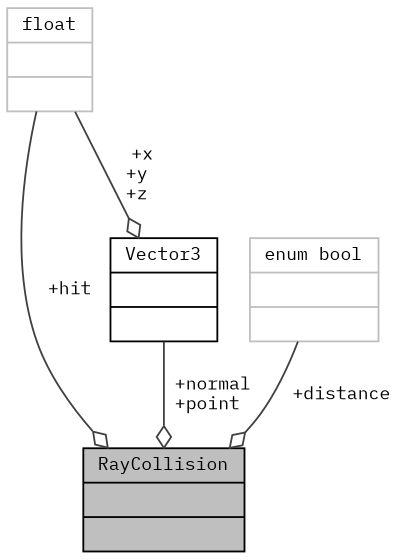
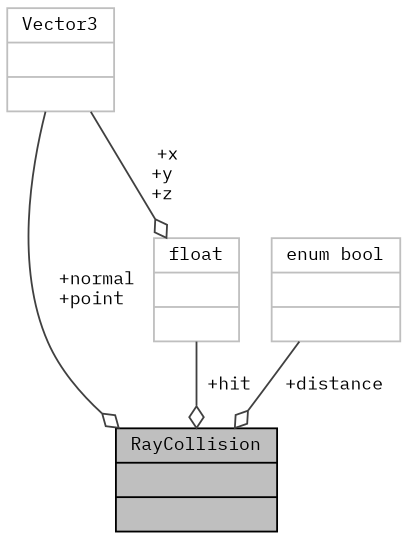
  digraph {
    fontname="IBM Plex Mono"
    node [color=black fillcolor=white fontname="IBM Plex Mono" fontsize=10 shape=record style=filled]
    edge [arrowhead=odiamond color=grey25 fontname="IBM Plex Mono" fontsize=10 labelfontname=Helvetica labelfontsize=10 style=solid]
    n1 [fillcolor=grey75 fontcolor=black height=0.2 label="{RayCollision\n||}" width=0.4]
    n2 [color=grey75 height=0.2 label="{float\n||}" width=0.4]
-   n3 [height=0.2 label="{Vector3\n||}" width=0.4]
+   n3 [color=grey75 height=0.2 label="{Vector3\n||}" width=0.4]
    n4 [color=grey75 height=0.2 label="{enum bool\n||}" width=0.4]
    n2 -> n1 [label=" +hit"]
-   n2 -> n3 [label=" +x\n+y\n+z"]
+   n3 -> n2 [label=" +x\n+y\n+z"]
    n3 -> n1 [label=" +normal\n+point"]
    n4 -> n1 [label=" +distance"]
  }
